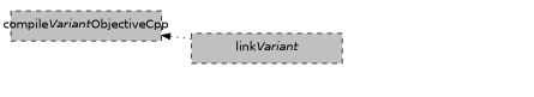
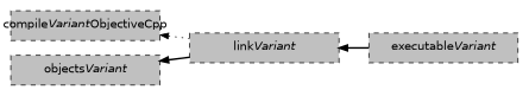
  digraph {
    fontname="DejaVu Sans"
    rankdir=LR
    node [fillcolor=grey fixedsize=true fontname="DejaVu Sans" shape=rectangle style="dashed,filled"]
    edge [dir=back fontname="DejaVu Sans" style=bold]
    n1 [height=0.5 label=<compile<i>Variant</i>ObjectiveCpp> width=2.5]
    n2 [height=0.5 label=<link<i>Variant</i>> width=2.5]
+   n3 [height=0.5 label=<objects<i>Variant</i>> width=2.5]
+   n4 [height=0.5 label=<executable<i>Variant</i>> width=2.5]
    n1 -> n2 [style=dotted]
+   n2 -> n4
+   n3 -> n2
  }
